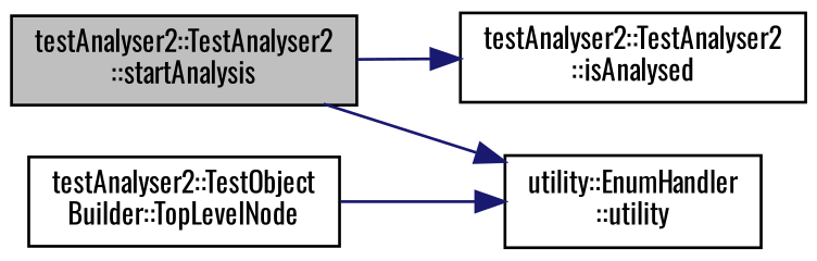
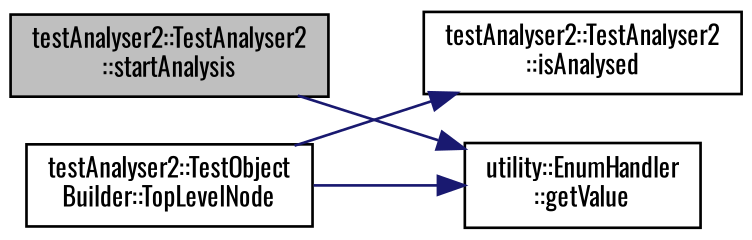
  digraph {
    fontname=Oswald
    rankdir=LR
    node [color=black fillcolor=white fontname=Oswald fontsize=10 shape=record style=filled]
    edge [color=midnightblue fontname=Oswald fontsize=10 labelfontname=Helvetica labelfontsize=10 style=solid]
    n1 [fillcolor=grey75 fontcolor=black height=0.2 label="testAnalyser2::TestAnalyser2\l::startAnalysis" width=0.4]
    n2 [height=0.2 label="testAnalyser2::TestAnalyser2\l::isAnalysed" width=0.4]
-   n3 [height=0.2 label="utility::EnumHandler\l::utility" width=0.4]
+   n3 [height=0.2 label="utility::EnumHandler\l::getValue" width=0.4]
    n4 [height=0.2 label="testAnalyser2::TestObject\lBuilder::TopLevelNode" width=0.4]
-   n1 -> n2
+   n4 -> n2
    n1 -> n3
    n4 -> n3
  }
